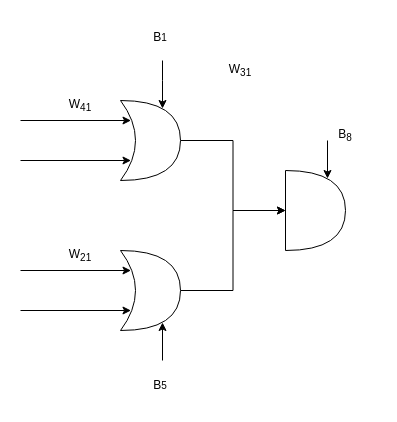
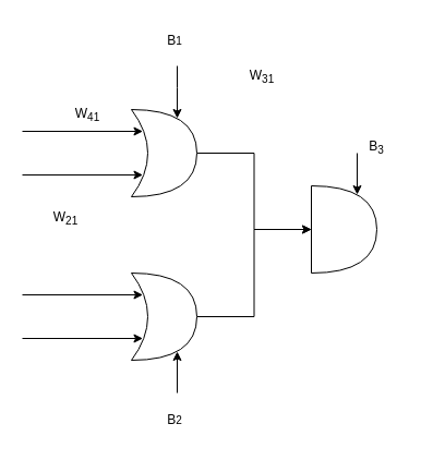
  <mxCell id="0" />
  <mxCell id="1" parent="0" />
  <mxCell id="2" style="edgeStyle=orthogonalEdgeStyle;rounded=0;orthogonalLoop=1;jettySize=auto;html=1;entryX=0;entryY=0.5;entryDx=0;entryDy=0;entryPerimeter=0;" edge="1" parent="1" source="6" target="13"><mxGeometry relative="1" as="geometry" /></mxCell>
  <mxCell id="3" style="edgeStyle=orthogonalEdgeStyle;rounded=0;orthogonalLoop=1;jettySize=auto;html=1;exitX=0.175;exitY=0.25;exitDx=0;exitDy=0;exitPerimeter=0;startArrow=classic;startFill=1;endArrow=none;endFill=0;" edge="1" parent="1" source="6"><mxGeometry relative="1" as="geometry"><mxPoint x="20" y="120" as="targetPoint" /></mxGeometry></mxCell>
  <mxCell id="4" style="edgeStyle=orthogonalEdgeStyle;rounded=0;orthogonalLoop=1;jettySize=auto;html=1;exitX=0.175;exitY=0.75;exitDx=0;exitDy=0;exitPerimeter=0;endArrow=none;endFill=0;startArrow=classic;startFill=1;" edge="1" parent="1" source="6"><mxGeometry relative="1" as="geometry"><mxPoint x="20" y="160" as="targetPoint" /></mxGeometry></mxCell>
  <mxCell id="5" style="edgeStyle=orthogonalEdgeStyle;rounded=0;orthogonalLoop=1;jettySize=auto;html=1;exitX=0.7;exitY=0.1;exitDx=0;exitDy=0;exitPerimeter=0;startArrow=classic;startFill=1;endArrow=none;endFill=0;" edge="1" parent="1" source="6"><mxGeometry relative="1" as="geometry"><mxPoint x="162" y="60" as="targetPoint" /></mxGeometry></mxCell>
  <mxCell id="6" value="" style="shape=xor;whiteSpace=wrap;html=1;" vertex="1" parent="1"><mxGeometry x="120" y="100" width="60" height="80" as="geometry" /></mxCell>
  <mxCell id="7" style="edgeStyle=orthogonalEdgeStyle;rounded=0;orthogonalLoop=1;jettySize=auto;html=1;entryX=0;entryY=0.5;entryDx=0;entryDy=0;entryPerimeter=0;" edge="1" parent="1" source="11" target="13"><mxGeometry relative="1" as="geometry" /></mxCell>
  <mxCell id="8" style="edgeStyle=orthogonalEdgeStyle;rounded=0;orthogonalLoop=1;jettySize=auto;html=1;exitX=0.175;exitY=0.25;exitDx=0;exitDy=0;exitPerimeter=0;startArrow=classic;startFill=1;endArrow=none;endFill=0;" edge="1" parent="1" source="11"><mxGeometry relative="1" as="geometry"><mxPoint x="20" y="270" as="targetPoint" /></mxGeometry></mxCell>
  <mxCell id="9" style="edgeStyle=orthogonalEdgeStyle;rounded=0;orthogonalLoop=1;jettySize=auto;html=1;exitX=0.175;exitY=0.75;exitDx=0;exitDy=0;exitPerimeter=0;endArrow=none;endFill=0;startArrow=classic;startFill=1;" edge="1" parent="1" source="11"><mxGeometry relative="1" as="geometry"><mxPoint x="20" y="310" as="targetPoint" /></mxGeometry></mxCell>
  <mxCell id="10" style="edgeStyle=orthogonalEdgeStyle;rounded=0;orthogonalLoop=1;jettySize=auto;html=1;exitX=0.7;exitY=0.9;exitDx=0;exitDy=0;exitPerimeter=0;startArrow=classic;startFill=1;endArrow=none;endFill=0;" edge="1" parent="1" source="11"><mxGeometry relative="1" as="geometry"><mxPoint x="162" y="360" as="targetPoint" /></mxGeometry></mxCell>
  <mxCell id="11" value="" style="shape=xor;whiteSpace=wrap;html=1;" vertex="1" parent="1"><mxGeometry x="120" y="250" width="60" height="80" as="geometry" /></mxCell>
  <mxCell id="12" style="edgeStyle=orthogonalEdgeStyle;rounded=0;orthogonalLoop=1;jettySize=auto;html=1;exitX=0.7;exitY=0.1;exitDx=0;exitDy=0;exitPerimeter=0;startArrow=classic;startFill=1;endArrow=none;endFill=0;" edge="1" parent="1" source="13"><mxGeometry relative="1" as="geometry"><mxPoint x="327" y="140" as="targetPoint" /></mxGeometry></mxCell>
  <mxCell id="13" value="" style="shape=or;whiteSpace=wrap;html=1;" vertex="1" parent="1"><mxGeometry x="285" y="170" width="60" height="80" as="geometry" /></mxCell>
  <mxCell id="14" value="W&lt;sub&gt;41&lt;/sub&gt;" style="text;html=1;strokeColor=none;fillColor=none;align=center;verticalAlign=middle;whiteSpace=wrap;rounded=0;" vertex="1" parent="1"><mxGeometry x="50" y="90" width="60" height="30" as="geometry" /></mxCell>
- <mxCell id="15" value="W&lt;sub&gt;21&lt;/sub&gt;" style="text;html=1;strokeColor=none;fillColor=none;align=center;verticalAlign=middle;whiteSpace=wrap;rounded=0;" vertex="1" parent="1"><mxGeometry x="50" y="240" width="60" height="30" as="geometry" /></mxCell>
- <mxCell id="16" value="B&lt;span style=&quot;font-size: 10px&quot;&gt;5&lt;/span&gt;" style="text;html=1;strokeColor=none;fillColor=none;align=center;verticalAlign=middle;whiteSpace=wrap;rounded=0;" vertex="1" parent="1"><mxGeometry x="130" y="370" width="60" height="30" as="geometry" /></mxCell>
+ <mxCell id="15" value="W&lt;sub&gt;21&lt;/sub&gt;" style="text;html=1;strokeColor=none;fillColor=none;align=center;verticalAlign=middle;whiteSpace=wrap;rounded=0;" vertex="1" parent="1"><mxGeometry x="30" y="185" width="60" height="30" as="geometry" /></mxCell>
+ <mxCell id="16" value="B&lt;span style=&quot;font-size: 10px&quot;&gt;2&lt;/span&gt;" style="text;html=1;strokeColor=none;fillColor=none;align=center;verticalAlign=middle;whiteSpace=wrap;rounded=0;" vertex="1" parent="1"><mxGeometry x="130" y="370" width="60" height="30" as="geometry" /></mxCell>
  <mxCell id="17" value="&lt;sub&gt;&lt;span style=&quot;font-size: 12px&quot;&gt;B&lt;/span&gt;1&lt;/sub&gt;" style="text;html=1;strokeColor=none;fillColor=none;align=center;verticalAlign=middle;whiteSpace=wrap;rounded=0;" vertex="1" parent="1"><mxGeometry x="130" y="20" width="60" height="30" as="geometry" /></mxCell>
  <mxCell id="18" value="W&lt;sub&gt;31&lt;/sub&gt;" style="text;html=1;strokeColor=none;fillColor=none;align=center;verticalAlign=middle;whiteSpace=wrap;rounded=0;" vertex="1" parent="1"><mxGeometry x="210" y="55" width="60" height="30" as="geometry" /></mxCell>
- <mxCell id="19" value="B&lt;sub&gt;8&lt;/sub&gt;" style="text;html=1;strokeColor=none;fillColor=none;align=center;verticalAlign=middle;whiteSpace=wrap;rounded=0;" vertex="1" parent="1"><mxGeometry x="315" y="120" width="60" height="30" as="geometry" /></mxCell>
+ <mxCell id="19" value="B&lt;sub&gt;3&lt;/sub&gt;" style="text;html=1;strokeColor=none;fillColor=none;align=center;verticalAlign=middle;whiteSpace=wrap;rounded=0;" vertex="1" parent="1"><mxGeometry x="315" y="120" width="60" height="30" as="geometry" /></mxCell>
